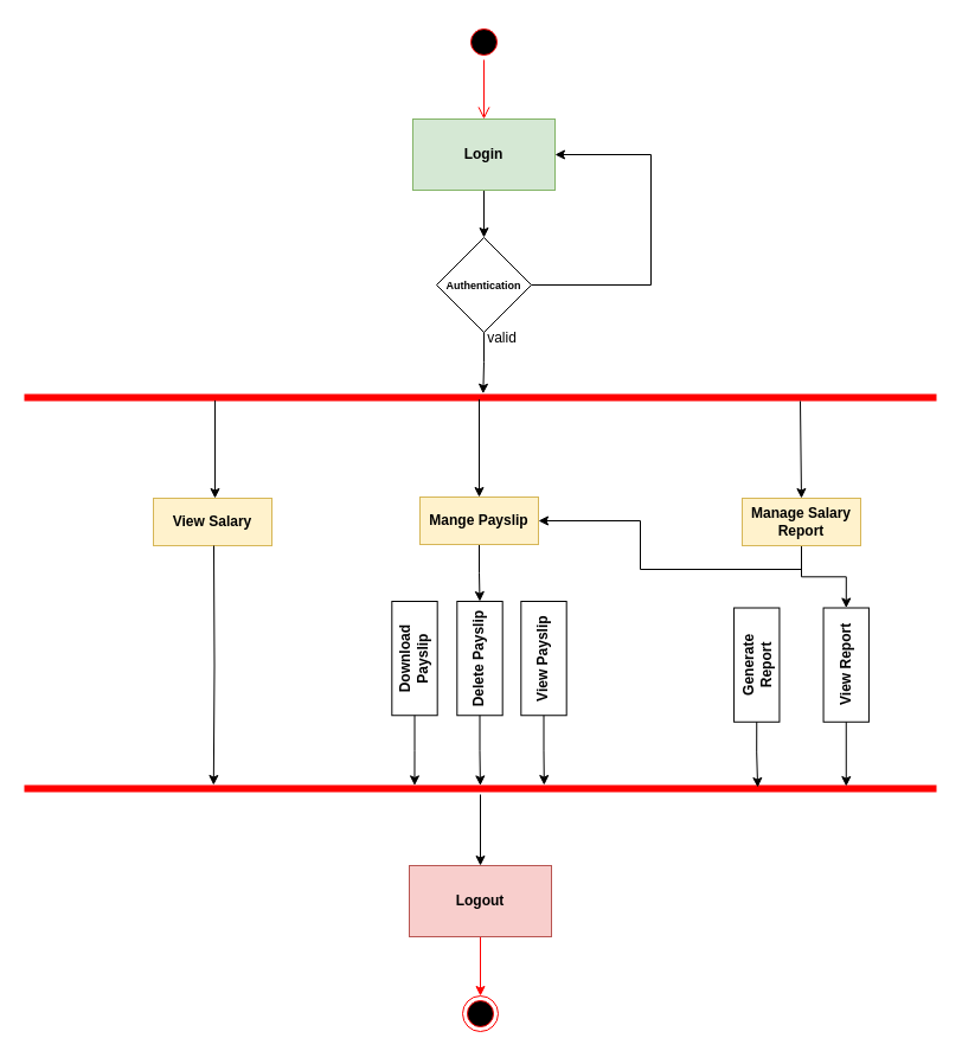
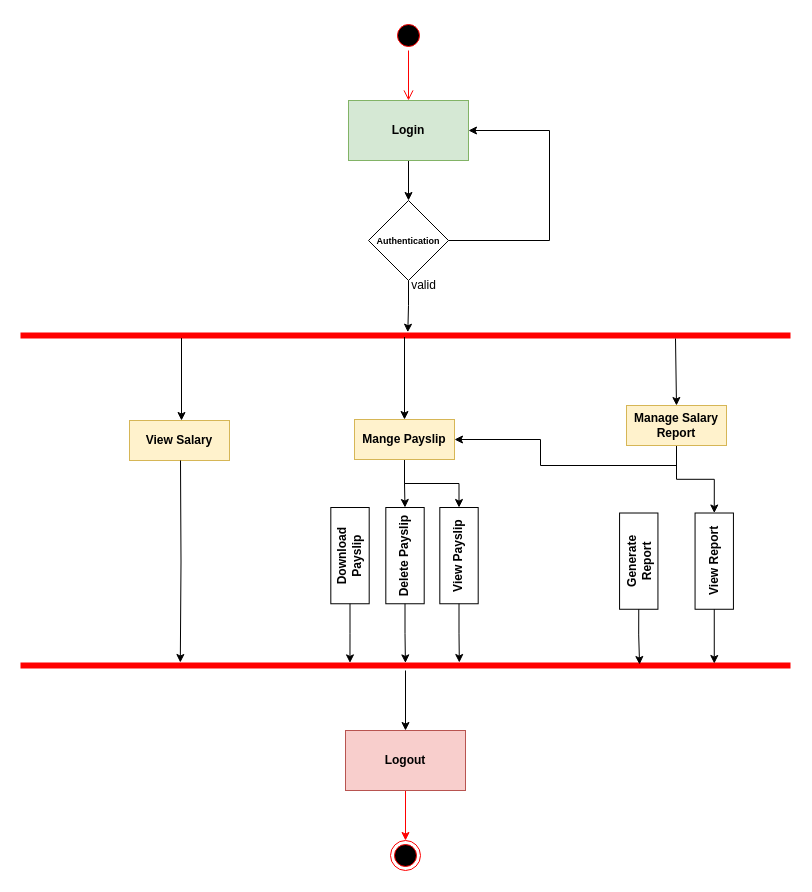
  <mxCell id="0" />
  <mxCell id="1" parent="0" />
  <mxCell id="2" value="" style="ellipse;html=1;shape=startState;fillColor=#000000;strokeColor=#ff0000;fontStyle=1" parent="1" vertex="1"><mxGeometry x="393" y="20" width="30" height="30" as="geometry" /></mxCell>
  <mxCell id="3" value="" style="edgeStyle=orthogonalEdgeStyle;html=1;verticalAlign=bottom;endArrow=open;endSize=8;strokeColor=#ff0000;rounded=0;entryX=0.5;entryY=0;entryDx=0;entryDy=0;fontStyle=1" parent="1" source="2" target="5" edge="1"><mxGeometry relative="1" as="geometry"><mxPoint x="408" y="110" as="targetPoint" /></mxGeometry></mxCell>
  <mxCell id="4" style="edgeStyle=orthogonalEdgeStyle;rounded=0;orthogonalLoop=1;jettySize=auto;html=1;exitX=0.5;exitY=1;exitDx=0;exitDy=0;fontStyle=1" parent="1" source="5" target="7" edge="1"><mxGeometry relative="1" as="geometry" /></mxCell>
  <mxCell id="5" value="Login" style="rounded=0;whiteSpace=wrap;html=1;fontStyle=1;fillColor=#d5e8d4;strokeColor=#82b366;" parent="1" vertex="1"><mxGeometry x="348" y="100" width="120" height="60" as="geometry" /></mxCell>
  <mxCell id="6" style="edgeStyle=orthogonalEdgeStyle;rounded=0;orthogonalLoop=1;jettySize=auto;html=1;exitX=1;exitY=0.5;exitDx=0;exitDy=0;entryX=1;entryY=0.5;entryDx=0;entryDy=0;fontStyle=1" parent="1" source="7" target="5" edge="1"><mxGeometry relative="1" as="geometry"><Array as="points"><mxPoint x="549" y="240" /><mxPoint x="549" y="130" /></Array></mxGeometry></mxCell>
  <mxCell id="7" value="&lt;font style=&quot;font-size: 9px;&quot;&gt;&lt;span&gt;Authentication&lt;/span&gt;&lt;/font&gt;" style="rhombus;whiteSpace=wrap;html=1;fontStyle=1" parent="1" vertex="1"><mxGeometry x="368" y="200" width="80" height="80" as="geometry" /></mxCell>
  <mxCell id="8" value="" style="shape=line;html=1;strokeWidth=6;strokeColor=#ff0000;" parent="1" vertex="1"><mxGeometry x="20" y="330" width="770" height="10" as="geometry" /></mxCell>
  <mxCell id="9" style="edgeStyle=orthogonalEdgeStyle;rounded=0;orthogonalLoop=1;jettySize=auto;html=1;exitX=0.5;exitY=1;exitDx=0;exitDy=0;entryX=0.503;entryY=0.171;entryDx=0;entryDy=0;entryPerimeter=0;fontStyle=1" parent="1" source="7" target="8" edge="1"><mxGeometry relative="1" as="geometry" /></mxCell>
  <mxCell id="10" value="" style="endArrow=classic;html=1;rounded=0;exitX=0.054;exitY=0.75;exitDx=0;exitDy=0;exitPerimeter=0;entryX=0.5;entryY=0;entryDx=0;entryDy=0;fontStyle=1" parent="1" edge="1"><mxGeometry width="50" height="50" relative="1" as="geometry"><mxPoint x="181" y="337.5" as="sourcePoint" /><mxPoint x="181" y="420" as="targetPoint" /></mxGeometry></mxCell>
  <mxCell id="11" value="" style="endArrow=classic;html=1;rounded=0;exitX=0.054;exitY=0.75;exitDx=0;exitDy=0;exitPerimeter=0;entryX=0.5;entryY=0;entryDx=0;entryDy=0;fontStyle=1" parent="1" target="16" edge="1"><mxGeometry width="50" height="50" relative="1" as="geometry"><mxPoint x="404" y="336.5" as="sourcePoint" /><mxPoint x="404.42" y="409" as="targetPoint" /></mxGeometry></mxCell>
  <mxCell id="12" value="" style="endArrow=classic;html=1;rounded=0;exitX=0.054;exitY=0.75;exitDx=0;exitDy=0;exitPerimeter=0;entryX=0.5;entryY=0;entryDx=0;entryDy=0;fontStyle=1" parent="1" target="19" edge="1"><mxGeometry width="50" height="50" relative="1" as="geometry"><mxPoint x="675" y="338" as="sourcePoint" /><mxPoint x="675.42" y="410.5" as="targetPoint" /></mxGeometry></mxCell>
  <mxCell id="13" value="&lt;font style=&quot;font-size: 12px;&quot;&gt;View Salary&lt;br&gt;&lt;/font&gt;" style="rounded=0;whiteSpace=wrap;html=1;fontStyle=1;fillColor=#fff2cc;strokeColor=#d6b656;" parent="1" vertex="1"><mxGeometry x="129" y="420" width="100" height="40" as="geometry" /></mxCell>
  <mxCell id="14" style="edgeStyle=orthogonalEdgeStyle;rounded=0;orthogonalLoop=1;jettySize=auto;html=1;exitX=0.5;exitY=1;exitDx=0;exitDy=0;entryX=0.5;entryY=0;entryDx=0;entryDy=0;fontStyle=1" parent="1" source="16" target="27" edge="1"><mxGeometry relative="1" as="geometry" /></mxCell>
+ <mxCell id="15" style="edgeStyle=orthogonalEdgeStyle;rounded=0;orthogonalLoop=1;jettySize=auto;html=1;exitX=0.5;exitY=1;exitDx=0;exitDy=0;entryX=0.5;entryY=0;entryDx=0;entryDy=0;fontStyle=1" parent="1" source="16" target="26" edge="1"><mxGeometry relative="1" as="geometry" /></mxCell>
  <mxCell id="16" value="&lt;font style=&quot;font-size: 12px;&quot;&gt;&lt;br&gt;Mange Payslip&lt;/font&gt;&lt;div style=&quot;&quot;&gt;&lt;br&gt;&lt;/div&gt;" style="rounded=0;whiteSpace=wrap;html=1;fontStyle=1;fillColor=#fff2cc;strokeColor=#d6b656;" parent="1" vertex="1"><mxGeometry x="354" y="419" width="100" height="40" as="geometry" /></mxCell>
  <mxCell id="17" style="edgeStyle=orthogonalEdgeStyle;rounded=0;orthogonalLoop=1;jettySize=auto;html=1;exitX=0.5;exitY=1;exitDx=0;exitDy=0;fontStyle=1;" parent="1" source="19" target="16" edge="1"><mxGeometry relative="1" as="geometry" /></mxCell>
  <mxCell id="18" style="edgeStyle=orthogonalEdgeStyle;rounded=0;orthogonalLoop=1;jettySize=auto;html=1;exitX=0.5;exitY=1;exitDx=0;exitDy=0;fontStyle=1" parent="1" source="19" target="29" edge="1"><mxGeometry relative="1" as="geometry" /></mxCell>
- <mxCell id="19" value="Manage Salary Report" style="rounded=0;whiteSpace=wrap;html=1;fontStyle=1;fillColor=#fff2cc;strokeColor=#d6b656;" parent="1" vertex="1"><mxGeometry x="626" y="420" width="100" height="40" as="geometry" /></mxCell>
+ <mxCell id="19" value="Manage Salary Report" style="rounded=0;whiteSpace=wrap;html=1;fontStyle=1;fillColor=#fff2cc;strokeColor=#d6b656;" parent="1" vertex="1"><mxGeometry x="626" y="405" width="100" height="40" as="geometry" /></mxCell>
  <mxCell id="20" style="edgeStyle=orthogonalEdgeStyle;rounded=0;orthogonalLoop=1;jettySize=auto;html=1;entryX=0.5;entryY=0;entryDx=0;entryDy=0;fontStyle=1" parent="1" source="21" target="23" edge="1"><mxGeometry relative="1" as="geometry" /></mxCell>
  <mxCell id="21" value="" style="shape=line;html=1;strokeWidth=6;strokeColor=#ff0000;" parent="1" vertex="1"><mxGeometry x="20" y="660" width="770" height="10" as="geometry" /></mxCell>
  <mxCell id="22" style="edgeStyle=orthogonalEdgeStyle;rounded=0;orthogonalLoop=1;jettySize=auto;html=1;entryX=0.5;entryY=0;entryDx=0;entryDy=0;fillColor=#e51400;strokeColor=#ff0000;" parent="1" source="23" target="24" edge="1"><mxGeometry relative="1" as="geometry" /></mxCell>
  <mxCell id="23" value="Logout" style="rounded=0;whiteSpace=wrap;html=1;fontStyle=1;fillColor=#f8cecc;strokeColor=#b85450;" parent="1" vertex="1"><mxGeometry x="345" y="730" width="120" height="60" as="geometry" /></mxCell>
  <mxCell id="24" value="" style="ellipse;html=1;shape=endState;fillColor=#000000;strokeColor=#ff0000;" parent="1" vertex="1"><mxGeometry x="390" y="840" width="30" height="30" as="geometry" /></mxCell>
  <mxCell id="25" value="Download Payslip" style="whiteSpace=wrap;html=1;rounded=0;flipV=1;direction=south;rotation=-90;fontStyle=1;" parent="1" vertex="1"><mxGeometry x="301.37" y="535.95" width="96.25" height="38.37" as="geometry" /></mxCell>
  <mxCell id="26" value="View Payslip" style="whiteSpace=wrap;html=1;rounded=0;flipV=1;direction=south;rotation=-90;fontStyle=1;" parent="1" vertex="1"><mxGeometry x="410.37" y="535.95" width="96.25" height="38.37" as="geometry" /></mxCell>
  <mxCell id="27" value="Delete Payslip" style="whiteSpace=wrap;html=1;rounded=0;flipV=1;direction=south;rotation=-90;fontStyle=1;" parent="1" vertex="1"><mxGeometry x="356.37" y="535.95" width="96.25" height="38.37" as="geometry" /></mxCell>
  <mxCell id="28" value="Generate Report" style="whiteSpace=wrap;html=1;rounded=0;flipV=1;direction=south;rotation=-90;fontStyle=1" parent="1" vertex="1"><mxGeometry x="590.12" y="541.45" width="96.25" height="38.37" as="geometry" /></mxCell>
  <mxCell id="29" value="View Report" style="whiteSpace=wrap;html=1;rounded=0;flipV=1;direction=south;rotation=-90;fontStyle=1" parent="1" vertex="1"><mxGeometry x="665.63" y="541.45" width="96.25" height="38.37" as="geometry" /></mxCell>
  <mxCell id="30" style="edgeStyle=orthogonalEdgeStyle;rounded=0;orthogonalLoop=1;jettySize=auto;html=1;exitX=0.5;exitY=1;exitDx=0;exitDy=0;entryX=0.324;entryY=0.24;entryDx=0;entryDy=0;entryPerimeter=0;fontStyle=1" parent="1" source="25" edge="1"><mxGeometry relative="1" as="geometry"><mxPoint x="349.48" y="662.4" as="targetPoint" /></mxGeometry></mxCell>
  <mxCell id="31" style="edgeStyle=orthogonalEdgeStyle;rounded=0;orthogonalLoop=1;jettySize=auto;html=1;exitX=0.5;exitY=1;exitDx=0;exitDy=0;entryX=0.396;entryY=0.24;entryDx=0;entryDy=0;entryPerimeter=0;fontStyle=1" parent="1" source="27" edge="1"><mxGeometry relative="1" as="geometry"><mxPoint x="404.92" y="662.4" as="targetPoint" /></mxGeometry></mxCell>
  <mxCell id="32" style="edgeStyle=orthogonalEdgeStyle;rounded=0;orthogonalLoop=1;jettySize=auto;html=1;exitX=0.5;exitY=1;exitDx=0;exitDy=0;entryX=0.466;entryY=0.2;entryDx=0;entryDy=0;entryPerimeter=0;fontStyle=1" parent="1" source="26" edge="1"><mxGeometry relative="1" as="geometry"><mxPoint x="458.82" y="662" as="targetPoint" /></mxGeometry></mxCell>
  <mxCell id="33" value="valid" style="text;html=1;align=center;verticalAlign=middle;resizable=0;points=[];autosize=1;strokeColor=none;fillColor=none;" parent="1" vertex="1"><mxGeometry x="398" y="270" width="50" height="30" as="geometry" /></mxCell>
  <mxCell id="34" style="edgeStyle=orthogonalEdgeStyle;rounded=0;orthogonalLoop=1;jettySize=auto;html=1;exitX=0.5;exitY=1;exitDx=0;exitDy=0;entryX=0.804;entryY=0.4;entryDx=0;entryDy=0;entryPerimeter=0;" edge="1" parent="1" source="28" target="21"><mxGeometry relative="1" as="geometry" /></mxCell>
  <mxCell id="35" style="edgeStyle=orthogonalEdgeStyle;rounded=0;orthogonalLoop=1;jettySize=auto;html=1;exitX=0.5;exitY=1;exitDx=0;exitDy=0;entryX=0.901;entryY=0.3;entryDx=0;entryDy=0;entryPerimeter=0;" edge="1" parent="1" source="29" target="21"><mxGeometry relative="1" as="geometry" /></mxCell>
  <mxCell id="36" style="edgeStyle=orthogonalEdgeStyle;rounded=0;orthogonalLoop=1;jettySize=auto;html=1;exitX=0.5;exitY=1;exitDx=0;exitDy=0;entryX=0.153;entryY=0.2;entryDx=0;entryDy=0;entryPerimeter=0;" edge="1" parent="1"><mxGeometry relative="1" as="geometry"><mxPoint x="180" y="460" as="sourcePoint" /><mxPoint x="179.81" y="662" as="targetPoint" /></mxGeometry></mxCell>
